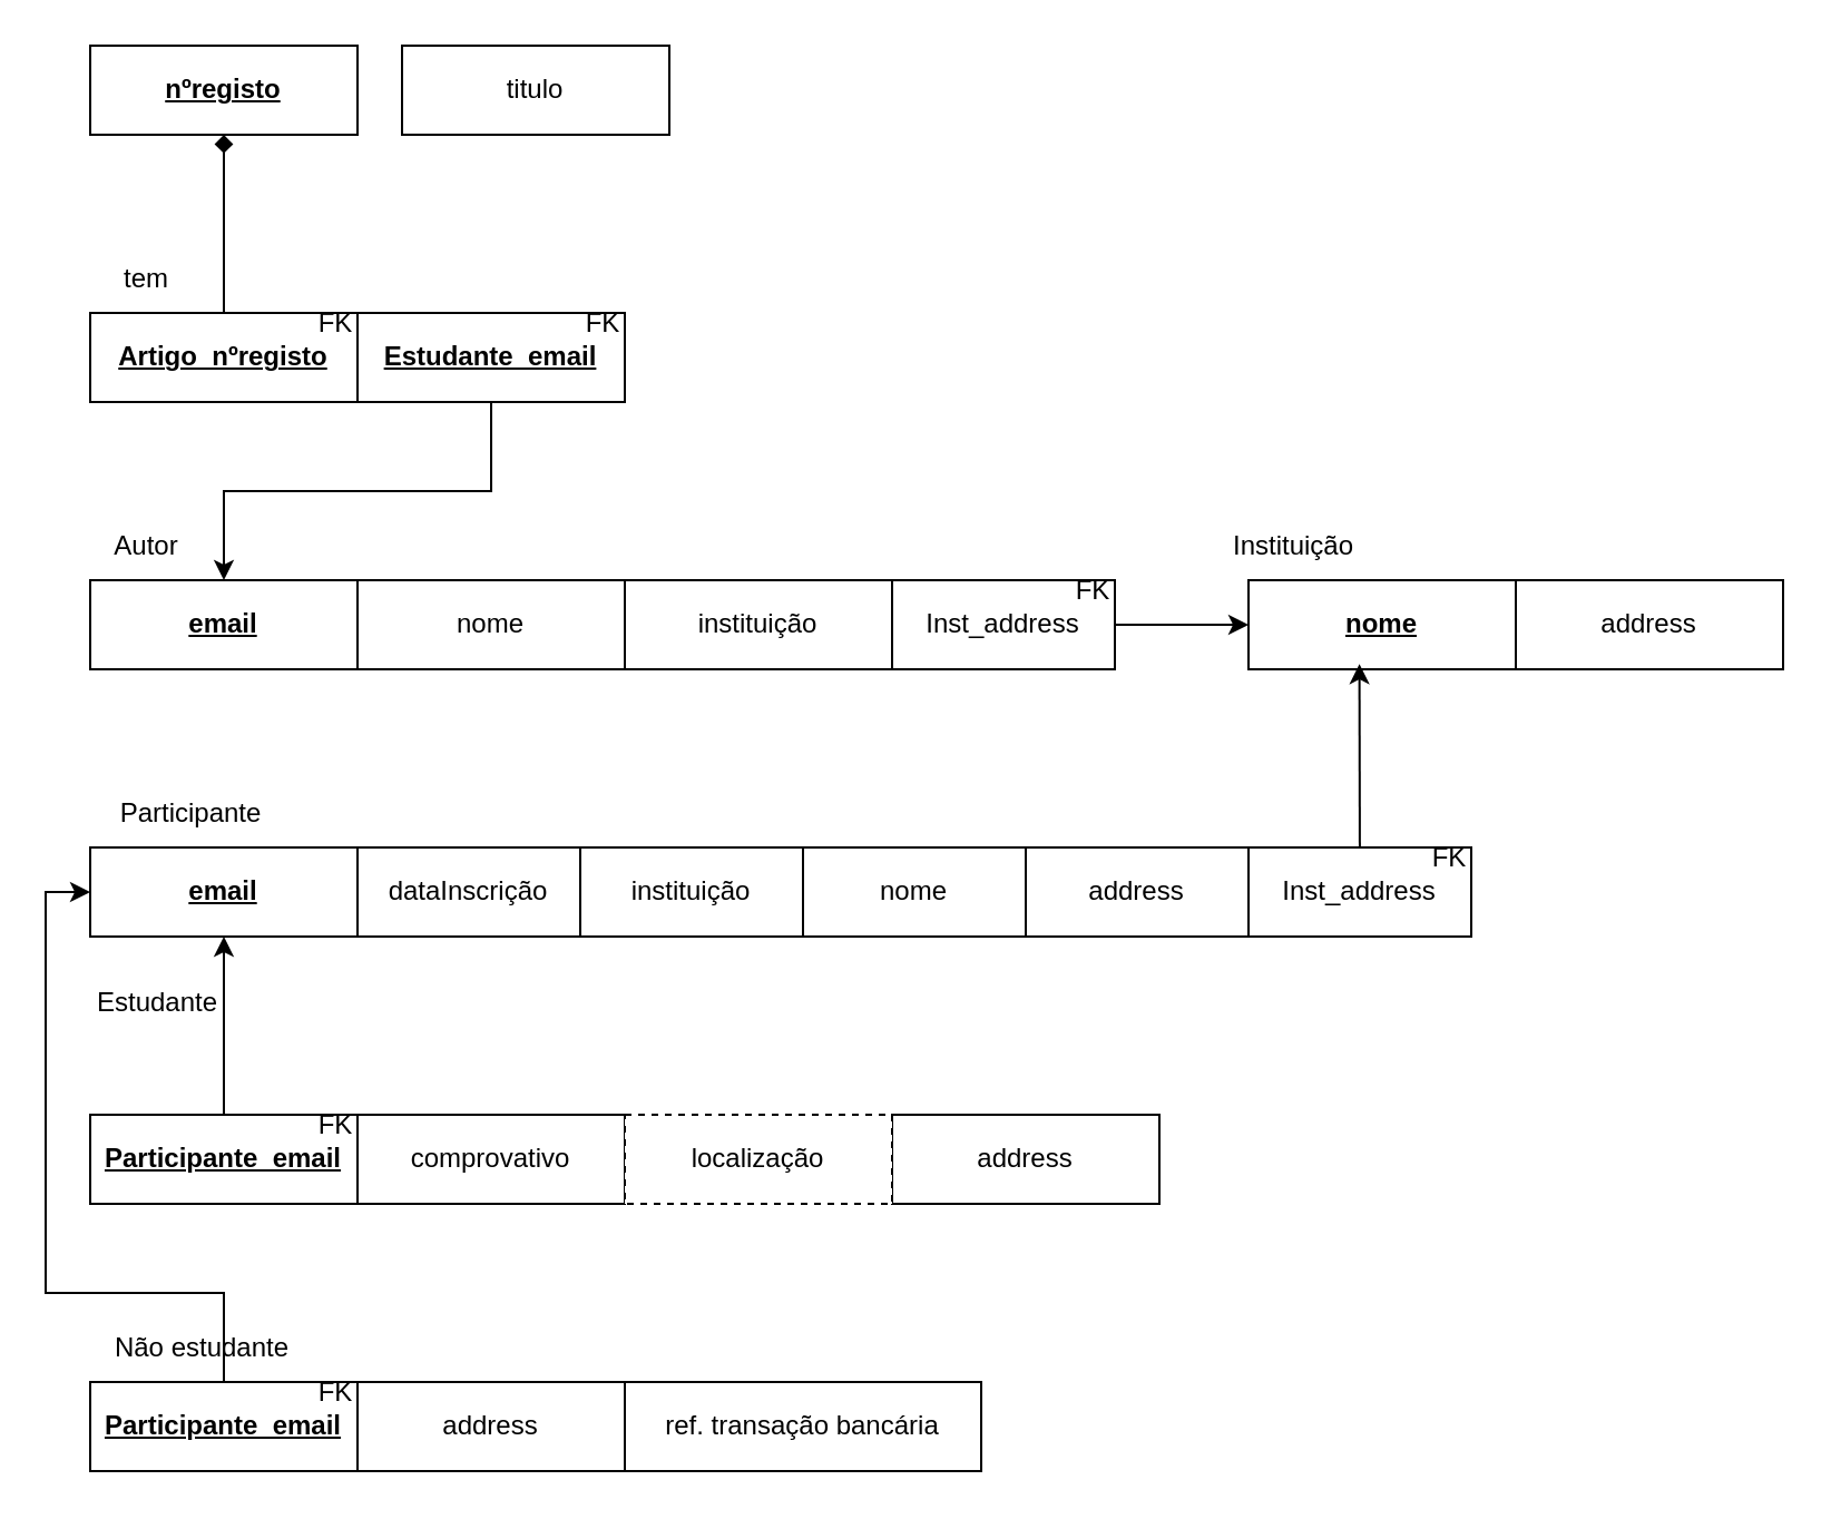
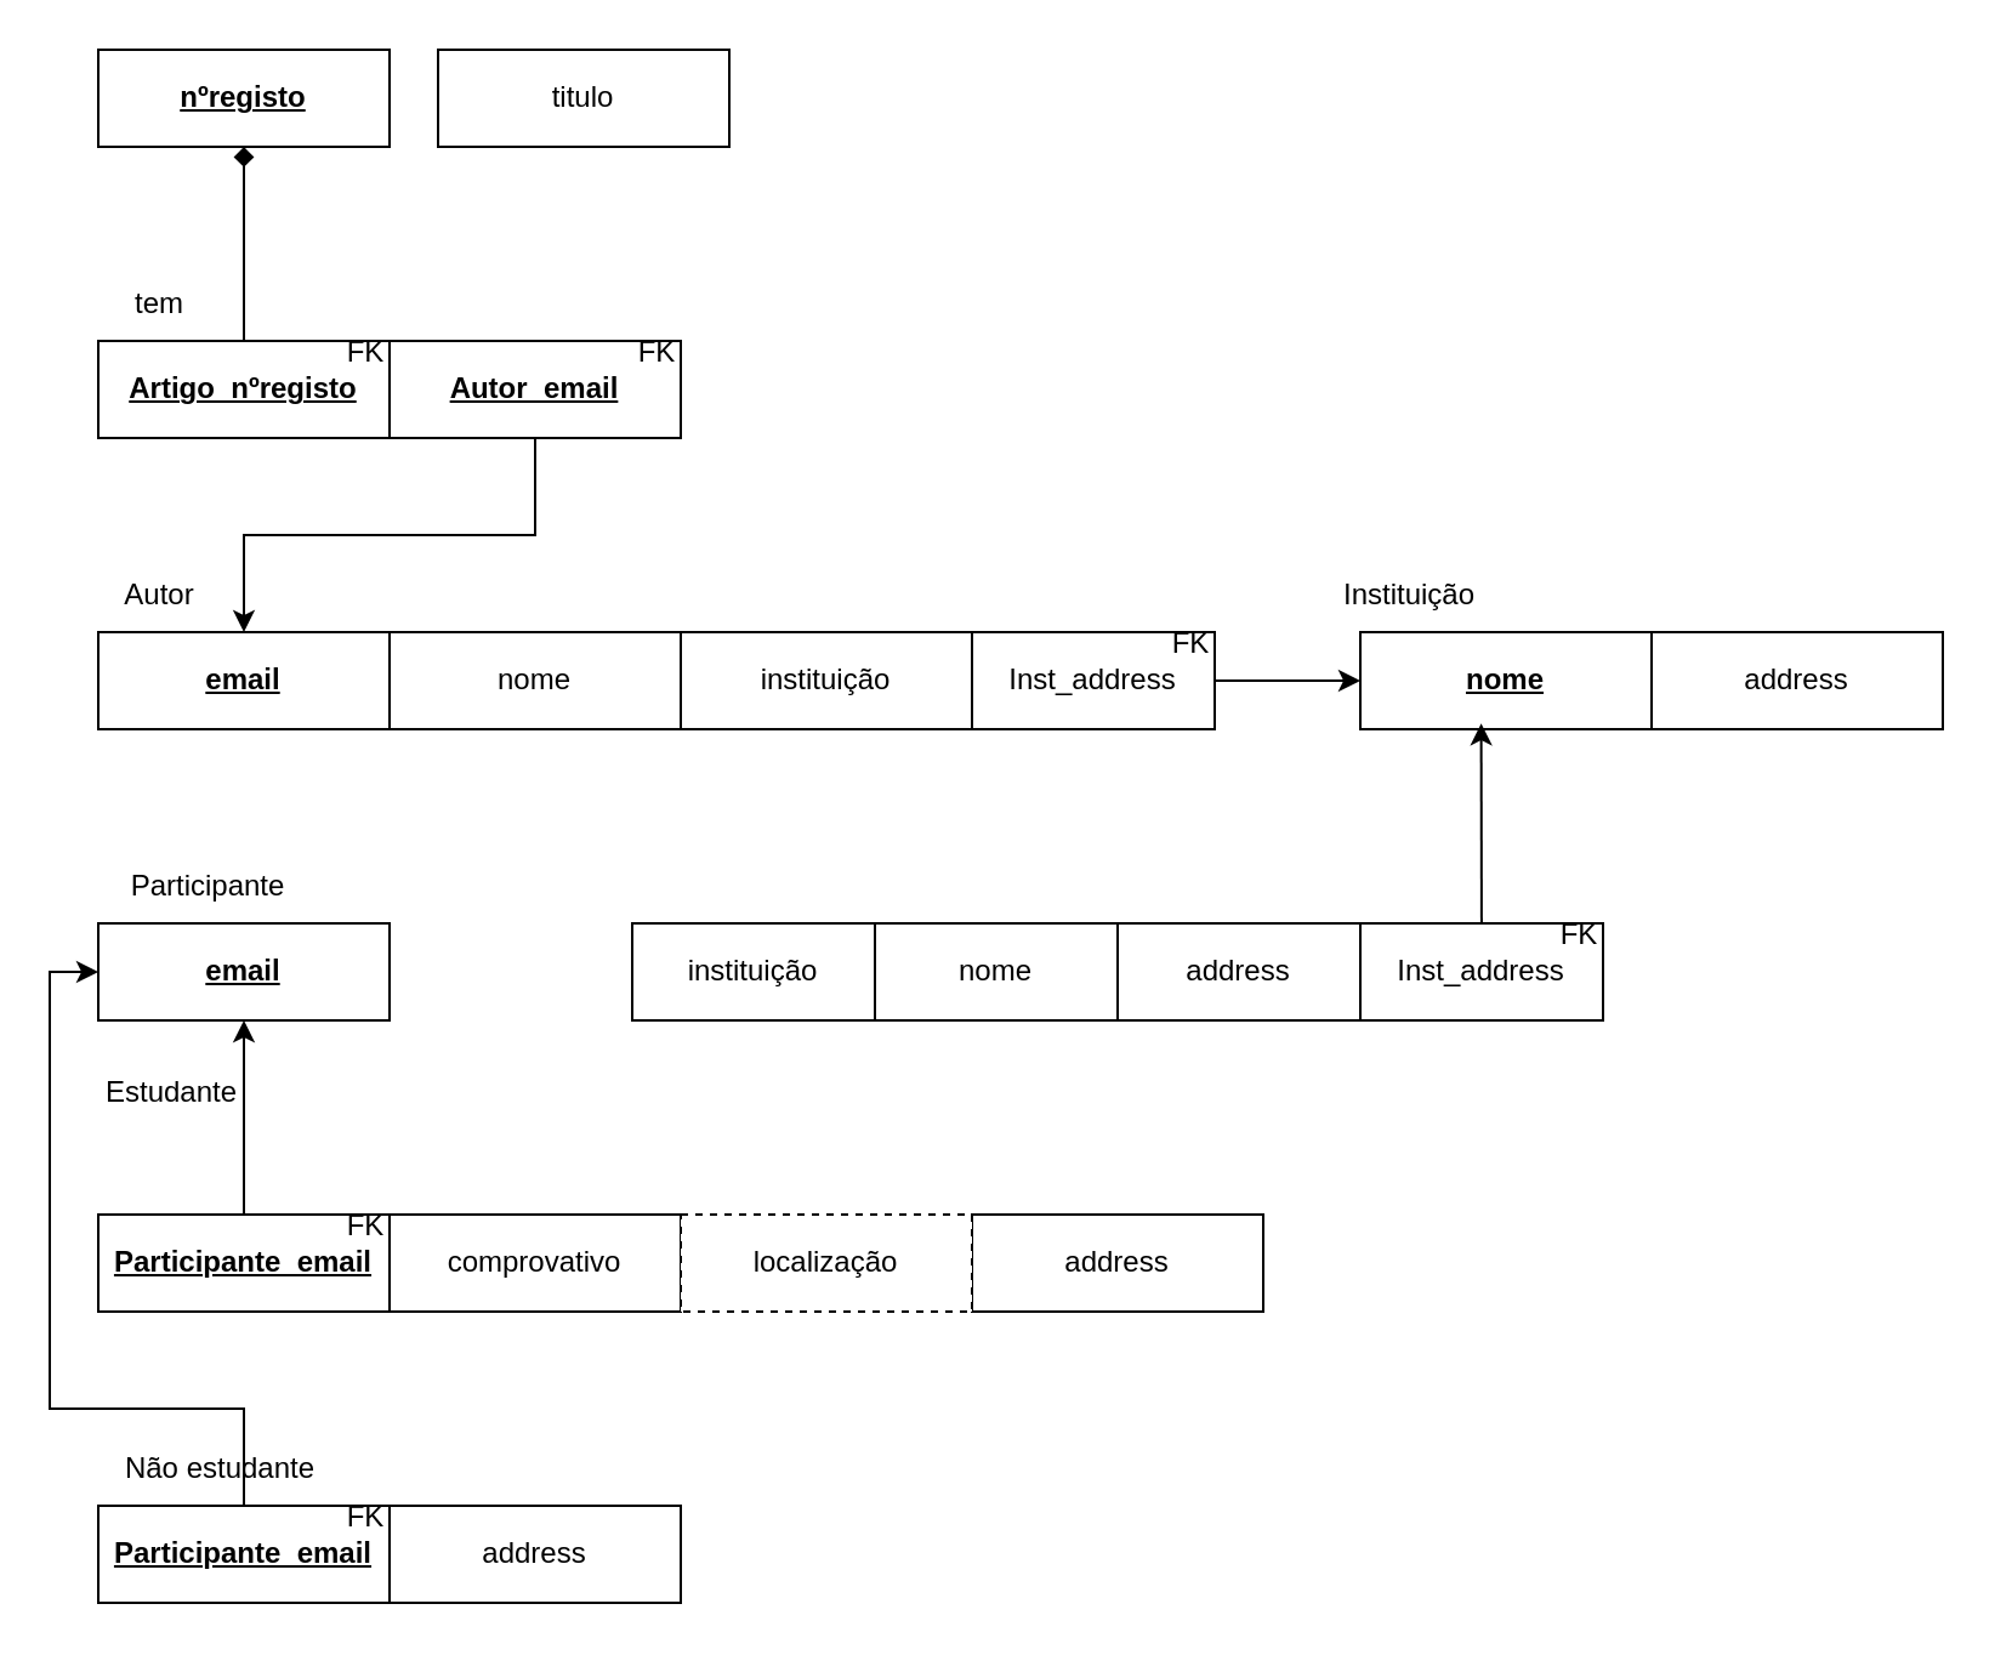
  <mxCell id="0" />
  <mxCell id="1" parent="0" />
  <mxCell id="2" value="&lt;u&gt;&lt;b&gt;nºregisto&lt;/b&gt;&lt;/u&gt;" style="rounded=0;whiteSpace=wrap;html=1;" vertex="1" parent="1"><mxGeometry x="40" y="20" width="120" height="40" as="geometry" /></mxCell>
  <mxCell id="3" value="titulo" style="rounded=0;whiteSpace=wrap;html=1;" vertex="1" parent="1"><mxGeometry x="180" y="20" width="120" height="40" as="geometry" /></mxCell>
  <mxCell id="4" value="&lt;b&gt;&lt;u&gt;email&lt;/u&gt;&lt;/b&gt;" style="rounded=0;whiteSpace=wrap;html=1;" vertex="1" parent="1"><mxGeometry x="40" y="260" width="120" height="40" as="geometry" /></mxCell>
  <mxCell id="5" value="Autor" style="text;html=1;align=center;verticalAlign=middle;resizable=0;points=[];autosize=1;strokeColor=none;fillColor=none;" vertex="1" parent="1"><mxGeometry x="40" y="230" width="50" height="30" as="geometry" /></mxCell>
  <mxCell id="6" value="nome" style="rounded=0;whiteSpace=wrap;html=1;" vertex="1" parent="1"><mxGeometry x="160" y="260" width="120" height="40" as="geometry" /></mxCell>
  <mxCell id="7" value="&lt;u&gt;&lt;b&gt;nome&lt;/b&gt;&lt;/u&gt;" style="rounded=0;whiteSpace=wrap;html=1;" vertex="1" parent="1"><mxGeometry x="560" y="260" width="120" height="40" as="geometry" /></mxCell>
  <mxCell id="8" value="Instituição" style="text;html=1;align=center;verticalAlign=middle;resizable=0;points=[];autosize=1;strokeColor=none;fillColor=none;" vertex="1" parent="1"><mxGeometry x="540" y="230" width="80" height="30" as="geometry" /></mxCell>
  <mxCell id="9" value="address" style="rounded=0;whiteSpace=wrap;html=1;" vertex="1" parent="1"><mxGeometry x="680" y="260" width="120" height="40" as="geometry" /></mxCell>
  <mxCell id="10" value="&lt;u&gt;&lt;b&gt;email&lt;/b&gt;&lt;/u&gt;" style="rounded=0;whiteSpace=wrap;html=1;" vertex="1" parent="1"><mxGeometry x="40" y="380" width="120" height="40" as="geometry" /></mxCell>
  <mxCell id="11" value="Participante" style="text;html=1;align=center;verticalAlign=middle;resizable=0;points=[];autosize=1;strokeColor=none;fillColor=none;" vertex="1" parent="1"><mxGeometry x="40" y="350" width="90" height="30" as="geometry" /></mxCell>
- <mxCell id="12" value="dataInscrição" style="rounded=0;whiteSpace=wrap;html=1;" vertex="1" parent="1"><mxGeometry x="160" y="380" width="100" height="40" as="geometry" /></mxCell>
  <mxCell id="13" value="&lt;u&gt;&lt;b&gt;Participante_email&lt;/b&gt;&lt;/u&gt;" style="rounded=0;whiteSpace=wrap;html=1;" vertex="1" parent="1"><mxGeometry x="40" y="500" width="120" height="40" as="geometry" /></mxCell>
  <mxCell id="14" value="Estudante" style="text;html=1;align=center;verticalAlign=middle;resizable=0;points=[];autosize=1;strokeColor=none;fillColor=none;" vertex="1" parent="1"><mxGeometry x="30" y="435" width="80" height="30" as="geometry" /></mxCell>
  <mxCell id="15" value="&lt;b&gt;&lt;u&gt;Participante_email&lt;/u&gt;&lt;/b&gt;" style="rounded=0;whiteSpace=wrap;html=1;" vertex="1" parent="1"><mxGeometry x="40" y="620" width="120" height="40" as="geometry" /></mxCell>
  <mxCell id="16" value="Não estudante" style="text;html=1;align=center;verticalAlign=middle;resizable=0;points=[];autosize=1;strokeColor=none;fillColor=none;" vertex="1" parent="1"><mxGeometry x="40" y="590" width="100" height="30" as="geometry" /></mxCell>
  <mxCell id="17" value="instituição" style="rounded=0;whiteSpace=wrap;html=1;" vertex="1" parent="1"><mxGeometry x="280" y="260" width="120" height="40" as="geometry" /></mxCell>
  <mxCell id="18" value="address" style="rounded=0;whiteSpace=wrap;html=1;" vertex="1" parent="1"><mxGeometry x="460" y="380" width="100" height="40" as="geometry" /></mxCell>
  <mxCell id="19" value="nome" style="rounded=0;whiteSpace=wrap;html=1;" vertex="1" parent="1"><mxGeometry x="360" y="380" width="100" height="40" as="geometry" /></mxCell>
  <mxCell id="20" value="instituição" style="rounded=0;whiteSpace=wrap;html=1;" vertex="1" parent="1"><mxGeometry x="260" y="380" width="100" height="40" as="geometry" /></mxCell>
  <mxCell id="21" value="address" style="rounded=0;whiteSpace=wrap;html=1;" vertex="1" parent="1"><mxGeometry x="400" y="500" width="120" height="40" as="geometry" /></mxCell>
  <mxCell id="22" value="comprovativo" style="rounded=0;whiteSpace=wrap;html=1;" vertex="1" parent="1"><mxGeometry x="160" y="500" width="120" height="40" as="geometry" /></mxCell>
  <mxCell id="23" value="localização" style="rounded=0;whiteSpace=wrap;html=1;dashed=1;" vertex="1" parent="1"><mxGeometry x="280" y="500" width="120" height="40" as="geometry" /></mxCell>
  <mxCell id="24" value="address" style="rounded=0;whiteSpace=wrap;html=1;" vertex="1" parent="1"><mxGeometry x="160" y="620" width="120" height="40" as="geometry" /></mxCell>
- <mxCell id="25" value="ref. transação bancária" style="rounded=0;whiteSpace=wrap;html=1;" vertex="1" parent="1"><mxGeometry x="280" y="620" width="160" height="40" as="geometry" /></mxCell>
  <mxCell id="26" value="&lt;b&gt;&lt;u&gt;Artigo_nºregisto&lt;/u&gt;&lt;/b&gt;" style="rounded=0;whiteSpace=wrap;html=1;" vertex="1" parent="1"><mxGeometry x="40" y="140" width="120" height="40" as="geometry" /></mxCell>
  <mxCell id="27" value="tem" style="text;html=1;align=center;verticalAlign=middle;resizable=0;points=[];autosize=1;strokeColor=none;fillColor=none;" vertex="1" parent="1"><mxGeometry x="45" y="110" width="40" height="30" as="geometry" /></mxCell>
- <mxCell id="28" value="&lt;b&gt;&lt;u&gt;Estudante_email&lt;/u&gt;&lt;/b&gt;" style="rounded=0;whiteSpace=wrap;html=1;" vertex="1" parent="1"><mxGeometry x="160" y="140" width="120" height="40" as="geometry" /></mxCell>
+ <mxCell id="28" value="&lt;b&gt;&lt;u&gt;Autor_email&lt;/u&gt;&lt;/b&gt;" style="rounded=0;whiteSpace=wrap;html=1;" vertex="1" parent="1"><mxGeometry x="160" y="140" width="120" height="40" as="geometry" /></mxCell>
  <mxCell id="29" value="" style="endArrow=diamond;html=1;rounded=0;" edge="1" parent="1" source="26" target="2"><mxGeometry width="50" height="50" relative="1" as="geometry"><mxPoint x="100" y="130" as="sourcePoint" /><mxPoint x="150" y="80" as="targetPoint" /></mxGeometry></mxCell>
  <mxCell id="30" value="" style="endArrow=classic;html=1;rounded=0;" edge="1" parent="1" source="28" target="4"><mxGeometry width="50" height="50" relative="1" as="geometry"><mxPoint x="110" y="150" as="sourcePoint" /><mxPoint x="110" y="70" as="targetPoint" /><Array as="points"><mxPoint x="220" y="220" /><mxPoint x="100" y="220" /></Array></mxGeometry></mxCell>
  <mxCell id="31" value="FK" style="text;html=1;align=center;verticalAlign=middle;resizable=0;points=[];autosize=1;strokeColor=none;fillColor=none;" vertex="1" parent="1"><mxGeometry x="130" y="130" width="40" height="30" as="geometry" /></mxCell>
  <mxCell id="32" value="FK" style="text;html=1;align=center;verticalAlign=middle;resizable=0;points=[];autosize=1;strokeColor=none;fillColor=none;" vertex="1" parent="1"><mxGeometry x="250" y="130" width="40" height="30" as="geometry" /></mxCell>
  <mxCell id="33" value="Inst_address" style="rounded=0;whiteSpace=wrap;html=1;" vertex="1" parent="1"><mxGeometry x="560" y="380" width="100" height="40" as="geometry" /></mxCell>
  <mxCell id="34" value="" style="endArrow=classic;html=1;rounded=0;entryX=0.415;entryY=0.94;entryDx=0;entryDy=0;entryPerimeter=0;" edge="1" parent="1" source="33" target="7"><mxGeometry width="50" height="50" relative="1" as="geometry"><mxPoint x="550" y="390" as="sourcePoint" /><mxPoint x="610" y="320" as="targetPoint" /></mxGeometry></mxCell>
  <mxCell id="35" value="Inst_address" style="rounded=0;whiteSpace=wrap;html=1;" vertex="1" parent="1"><mxGeometry x="400" y="260" width="100" height="40" as="geometry" /></mxCell>
  <mxCell id="36" value="" style="endArrow=classic;html=1;rounded=0;" edge="1" parent="1" source="35" target="7"><mxGeometry width="50" height="50" relative="1" as="geometry"><mxPoint x="520" y="380" as="sourcePoint" /><mxPoint x="540" y="280" as="targetPoint" /></mxGeometry></mxCell>
  <mxCell id="37" value="FK" style="text;html=1;align=center;verticalAlign=middle;resizable=0;points=[];autosize=1;strokeColor=none;fillColor=none;" vertex="1" parent="1"><mxGeometry x="470" y="250" width="40" height="30" as="geometry" /></mxCell>
  <mxCell id="38" value="FK" style="text;html=1;align=center;verticalAlign=middle;resizable=0;points=[];autosize=1;strokeColor=none;fillColor=none;" vertex="1" parent="1"><mxGeometry x="630" y="370" width="40" height="30" as="geometry" /></mxCell>
  <mxCell id="39" value="" style="endArrow=classic;html=1;rounded=0;" edge="1" parent="1" source="15" target="10"><mxGeometry width="50" height="50" relative="1" as="geometry"><mxPoint x="90" y="600" as="sourcePoint" /><mxPoint x="60" y="450" as="targetPoint" /><Array as="points"><mxPoint x="100" y="580" /><mxPoint x="20" y="580" /><mxPoint x="20" y="400" /></Array></mxGeometry></mxCell>
  <mxCell id="40" value="" style="endArrow=classic;html=1;rounded=0;" edge="1" parent="1" source="13" target="10"><mxGeometry width="50" height="50" relative="1" as="geometry"><mxPoint x="500" y="440" as="sourcePoint" /><mxPoint x="550" y="390" as="targetPoint" /></mxGeometry></mxCell>
  <mxCell id="41" value="FK" style="text;html=1;align=center;verticalAlign=middle;resizable=0;points=[];autosize=1;strokeColor=none;fillColor=none;" vertex="1" parent="1"><mxGeometry x="130" y="490" width="40" height="30" as="geometry" /></mxCell>
  <mxCell id="42" value="FK" style="text;html=1;align=center;verticalAlign=middle;resizable=0;points=[];autosize=1;strokeColor=none;fillColor=none;" vertex="1" parent="1"><mxGeometry x="130" y="610" width="40" height="30" as="geometry" /></mxCell>
